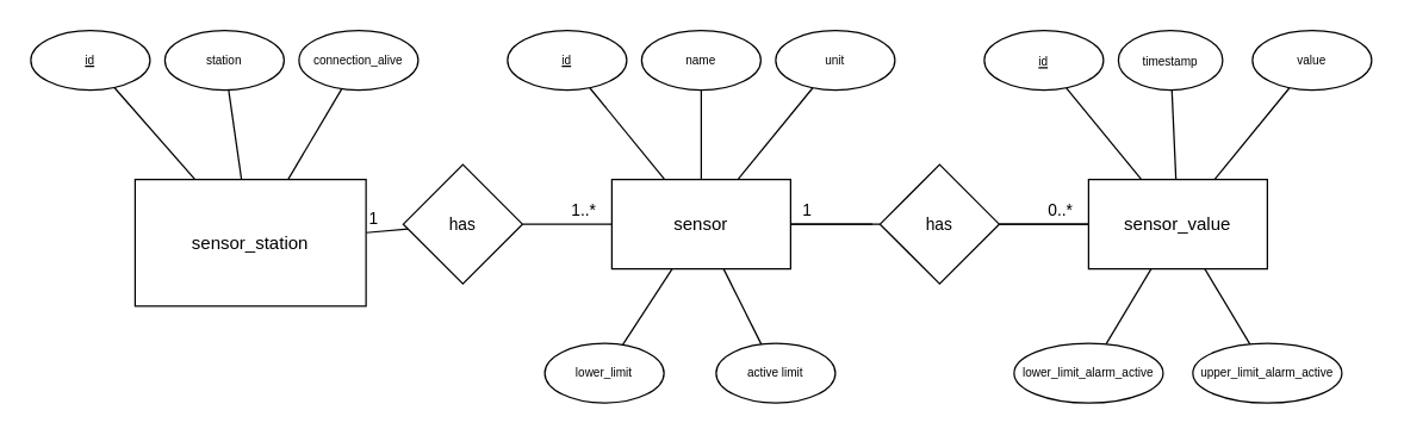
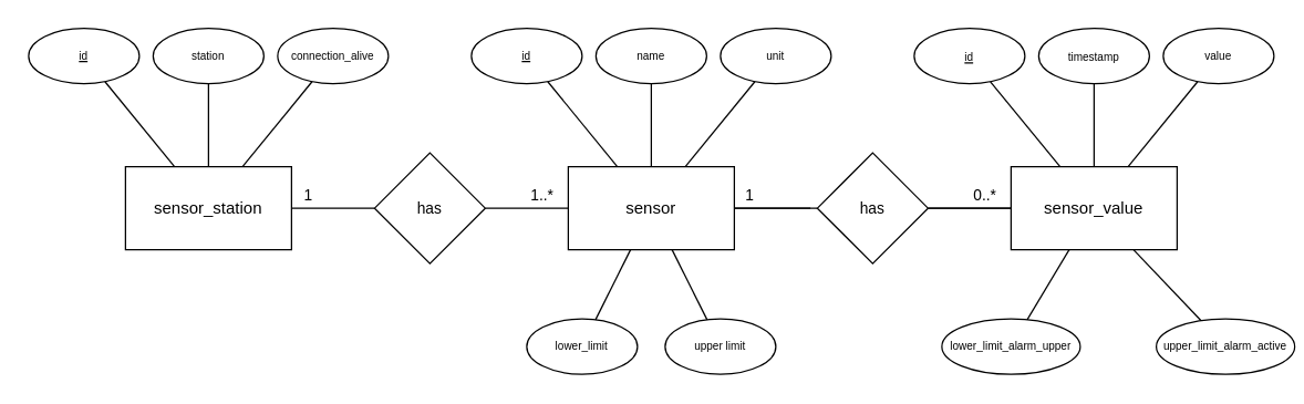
  <mxCell id="0" />
  <mxCell id="1" parent="0" />
  <mxCell id="2" style="rounded=0;orthogonalLoop=1;jettySize=auto;html=1;endArrow=none;endFill=0;" edge="1" parent="1" source="7" target="8"><mxGeometry relative="1" as="geometry" /></mxCell>
  <mxCell id="3" style="edgeStyle=none;shape=connector;rounded=0;orthogonalLoop=1;jettySize=auto;html=1;labelBackgroundColor=default;strokeColor=default;fontFamily=Helvetica;fontSize=11;fontColor=default;endArrow=none;endFill=0;" edge="1" parent="1" source="7" target="17"><mxGeometry relative="1" as="geometry" /></mxCell>
  <mxCell id="4" style="edgeStyle=none;shape=connector;rounded=0;orthogonalLoop=1;jettySize=auto;html=1;labelBackgroundColor=default;strokeColor=default;fontFamily=Helvetica;fontSize=11;fontColor=default;endArrow=none;endFill=0;" edge="1" parent="1" source="7" target="21"><mxGeometry relative="1" as="geometry" /></mxCell>
  <mxCell id="5" value="1" style="edgeLabel;html=1;align=center;verticalAlign=middle;resizable=0;points=[];fontSize=11;fontFamily=Helvetica;fontColor=default;" vertex="1" connectable="0" parent="4"><mxGeometry x="-0.633" relative="1" as="geometry"><mxPoint y="-10" as="offset" /></mxGeometry></mxCell>
  <mxCell id="6" style="edgeStyle=none;shape=connector;rounded=0;orthogonalLoop=1;jettySize=auto;html=1;labelBackgroundColor=default;strokeColor=default;fontFamily=Helvetica;fontSize=11;fontColor=default;endArrow=none;endFill=0;" edge="1" parent="1" source="7" target="37"><mxGeometry relative="1" as="geometry" /></mxCell>
- <mxCell id="7" value="sensor_station" style="rounded=0;whiteSpace=wrap;html=1;" vertex="1" parent="1"><mxGeometry x="90" y="120" width="155" height="85" as="geometry" /></mxCell>
+ <mxCell id="7" value="sensor_station" style="rounded=0;whiteSpace=wrap;html=1;" vertex="1" parent="1"><mxGeometry x="90" y="120" width="120" height="60" as="geometry" /></mxCell>
  <mxCell id="8" value="&lt;u&gt;id&lt;/u&gt;" style="ellipse;whiteSpace=wrap;html=1;fontSize=8;" vertex="1" parent="1"><mxGeometry x="20" y="20" width="80" height="40" as="geometry" /></mxCell>
  <mxCell id="9" style="shape=connector;rounded=0;orthogonalLoop=1;jettySize=auto;html=1;labelBackgroundColor=default;strokeColor=default;fontFamily=Helvetica;fontSize=11;fontColor=default;endArrow=none;endFill=0;" edge="1" parent="1" source="14" target="15"><mxGeometry relative="1" as="geometry"><mxPoint x="428.838" y="59.506" as="targetPoint" /></mxGeometry></mxCell>
  <mxCell id="10" style="shape=connector;rounded=0;orthogonalLoop=1;jettySize=auto;html=1;labelBackgroundColor=default;strokeColor=default;fontFamily=Helvetica;fontSize=11;fontColor=default;endArrow=none;endFill=0;" edge="1" parent="1" source="14" target="16"><mxGeometry relative="1" as="geometry" /></mxCell>
  <mxCell id="11" style="edgeStyle=none;shape=connector;rounded=0;orthogonalLoop=1;jettySize=auto;html=1;labelBackgroundColor=default;strokeColor=default;fontFamily=Helvetica;fontSize=11;fontColor=default;endArrow=none;endFill=0;entryX=0;entryY=0.5;entryDx=0;entryDy=0;" edge="1" parent="1" source="14"><mxGeometry relative="1" as="geometry"><mxPoint x="585" y="150" as="targetPoint" /></mxGeometry></mxCell>
  <mxCell id="12" value="1" style="edgeLabel;html=1;align=center;verticalAlign=middle;resizable=0;points=[];fontSize=11;fontFamily=Helvetica;fontColor=default;" vertex="1" connectable="0" parent="11"><mxGeometry x="-0.652" relative="1" as="geometry"><mxPoint y="-10" as="offset" /></mxGeometry></mxCell>
  <mxCell id="13" style="edgeStyle=none;shape=connector;rounded=0;orthogonalLoop=1;jettySize=auto;html=1;labelBackgroundColor=default;strokeColor=default;fontFamily=Helvetica;fontSize=11;fontColor=default;endArrow=none;endFill=0;" edge="1" parent="1" source="14" target="38"><mxGeometry relative="1" as="geometry" /></mxCell>
  <mxCell id="14" value="sensor" style="rounded=0;whiteSpace=wrap;html=1;" vertex="1" parent="1"><mxGeometry x="410" y="120" width="120" height="60" as="geometry" /></mxCell>
  <mxCell id="15" value="name" style="ellipse;whiteSpace=wrap;html=1;fontSize=8;" vertex="1" parent="1"><mxGeometry x="430" y="20" width="80" height="40" as="geometry" /></mxCell>
  <mxCell id="16" value="unit" style="ellipse;whiteSpace=wrap;html=1;fontSize=8;" vertex="1" parent="1"><mxGeometry x="520" y="20" width="80" height="40" as="geometry" /></mxCell>
  <mxCell id="17" value="connection_alive" style="ellipse;whiteSpace=wrap;html=1;fontSize=8;" vertex="1" parent="1"><mxGeometry x="200" y="20" width="80" height="40" as="geometry" /></mxCell>
  <mxCell id="18" style="edgeStyle=none;shape=connector;rounded=0;orthogonalLoop=1;jettySize=auto;html=1;labelBackgroundColor=default;strokeColor=default;fontFamily=Helvetica;fontSize=11;fontColor=default;endArrow=none;endFill=0;" edge="1" parent="1" source="39" target="27"><mxGeometry relative="1" as="geometry"><mxPoint x="776.354" y="120" as="sourcePoint" /><mxPoint x="748.838" y="59.506" as="targetPoint" /></mxGeometry></mxCell>
  <mxCell id="19" style="edgeStyle=none;shape=connector;rounded=0;orthogonalLoop=1;jettySize=auto;html=1;labelBackgroundColor=default;strokeColor=default;fontFamily=Helvetica;fontSize=11;fontColor=default;endArrow=none;endFill=0;" edge="1" parent="1" source="21" target="14"><mxGeometry relative="1" as="geometry" /></mxCell>
  <mxCell id="20" value="1..*" style="edgeLabel;html=1;align=center;verticalAlign=middle;resizable=0;points=[];fontSize=11;fontFamily=Helvetica;fontColor=default;" vertex="1" connectable="0" parent="19"><mxGeometry x="0.681" y="-1" relative="1" as="geometry"><mxPoint x="-10" y="-11" as="offset" /></mxGeometry></mxCell>
  <mxCell id="21" value="has" style="rhombus;whiteSpace=wrap;html=1;fontFamily=Helvetica;fontSize=11;fontColor=default;" vertex="1" parent="1"><mxGeometry x="270" y="110" width="80" height="80" as="geometry" /></mxCell>
  <mxCell id="22" style="edgeStyle=none;shape=connector;rounded=0;orthogonalLoop=1;jettySize=auto;html=1;labelBackgroundColor=default;strokeColor=default;fontFamily=Helvetica;fontSize=11;fontColor=default;endArrow=none;endFill=0;entryX=0;entryY=0.5;entryDx=0;entryDy=0;" edge="1" parent="1"><mxGeometry relative="1" as="geometry"><mxPoint x="670" y="150" as="sourcePoint" /><mxPoint x="730" y="150" as="targetPoint" /></mxGeometry></mxCell>
  <mxCell id="23" value="0..*" style="edgeLabel;html=1;align=center;verticalAlign=middle;resizable=0;points=[];fontSize=11;fontFamily=Helvetica;fontColor=default;" vertex="1" connectable="0" parent="22"><mxGeometry x="0.605" y="2" relative="1" as="geometry"><mxPoint x="-8" y="-8" as="offset" /></mxGeometry></mxCell>
  <mxCell id="24" value="" style="edgeStyle=none;shape=connector;rounded=0;orthogonalLoop=1;jettySize=auto;html=1;labelBackgroundColor=default;strokeColor=default;fontFamily=Helvetica;fontSize=11;fontColor=default;endArrow=none;endFill=0;" edge="1" parent="1" source="40" target="14"><mxGeometry relative="1" as="geometry"><mxPoint x="590" y="150" as="sourcePoint" /></mxGeometry></mxCell>
  <mxCell id="25" value="" style="edgeStyle=none;shape=connector;rounded=0;orthogonalLoop=1;jettySize=auto;html=1;labelBackgroundColor=default;strokeColor=default;fontFamily=Helvetica;fontSize=11;fontColor=default;endArrow=none;endFill=0;" edge="1" parent="1" target="40"><mxGeometry relative="1" as="geometry"><mxPoint x="730" y="150" as="sourcePoint" /><mxPoint x="670" y="150" as="targetPoint" /></mxGeometry></mxCell>
  <mxCell id="26" style="edgeStyle=none;shape=connector;rounded=0;orthogonalLoop=1;jettySize=auto;html=1;labelBackgroundColor=default;strokeColor=default;fontFamily=Helvetica;fontSize=11;fontColor=default;endArrow=none;endFill=0;" edge="1" parent="1" source="39" target="28"><mxGeometry relative="1" as="geometry"><mxPoint x="803.646" y="120" as="sourcePoint" /></mxGeometry></mxCell>
- <mxCell id="27" value="&lt;font style=&quot;font-size: 8px;&quot;&gt;timestamp&lt;/font&gt;" style="ellipse;whiteSpace=wrap;html=1;align=center;fontFamily=Helvetica;fontSize=11;fontColor=default;" vertex="1" parent="1"><mxGeometry x="750" y="20" width="70" height="40" as="geometry" /></mxCell>
+ <mxCell id="27" value="&lt;font style=&quot;font-size: 8px;&quot;&gt;timestamp&lt;/font&gt;" style="ellipse;whiteSpace=wrap;html=1;align=center;fontFamily=Helvetica;fontSize=11;fontColor=default;" vertex="1" parent="1"><mxGeometry x="750" y="20" width="80" height="40" as="geometry" /></mxCell>
  <mxCell id="28" value="value" style="ellipse;whiteSpace=wrap;html=1;fontSize=8;" vertex="1" parent="1"><mxGeometry x="840" y="20" width="80" height="40" as="geometry" /></mxCell>
  <mxCell id="29" style="edgeStyle=none;shape=connector;rounded=0;orthogonalLoop=1;jettySize=auto;html=1;labelBackgroundColor=default;strokeColor=default;fontFamily=Helvetica;fontSize=11;fontColor=default;endArrow=none;endFill=0;" edge="1" parent="1" source="30" target="39"><mxGeometry relative="1" as="geometry"><mxPoint x="772" y="180" as="targetPoint" /></mxGeometry></mxCell>
- <mxCell id="30" value="lower_limit_alarm_active" style="ellipse;whiteSpace=wrap;html=1;fontSize=8;" vertex="1" parent="1"><mxGeometry x="680" y="230" width="100" height="40" as="geometry" /></mxCell>
+ <mxCell id="30" value="lower_limit_alarm_upper" style="ellipse;whiteSpace=wrap;html=1;fontSize=8;" vertex="1" parent="1"><mxGeometry x="680" y="230" width="100" height="40" as="geometry" /></mxCell>
  <mxCell id="31" style="edgeStyle=none;shape=connector;rounded=0;orthogonalLoop=1;jettySize=auto;html=1;labelBackgroundColor=default;strokeColor=default;fontFamily=Helvetica;fontSize=11;fontColor=default;endArrow=none;endFill=0;" edge="1" parent="1" source="32" target="39"><mxGeometry relative="1" as="geometry"><mxPoint x="808" y="180" as="targetPoint" /></mxGeometry></mxCell>
- <mxCell id="32" value="upper_limit_alarm_active" style="ellipse;whiteSpace=wrap;html=1;fontSize=8;" vertex="1" parent="1"><mxGeometry x="800" y="230" width="100" height="40" as="geometry" /></mxCell>
+ <mxCell id="32" value="upper_limit_alarm_active" style="ellipse;whiteSpace=wrap;html=1;fontSize=8;" vertex="1" parent="1"><mxGeometry x="835" y="230" width="100" height="40" as="geometry" /></mxCell>
  <mxCell id="33" style="edgeStyle=none;shape=connector;rounded=0;orthogonalLoop=1;jettySize=auto;html=1;labelBackgroundColor=default;strokeColor=default;fontFamily=Helvetica;fontSize=11;fontColor=default;endArrow=none;endFill=0;" edge="1" parent="1" source="34" target="14"><mxGeometry relative="1" as="geometry" /></mxCell>
- <mxCell id="34" value="lower_limit" style="ellipse;whiteSpace=wrap;html=1;fontSize=8;" vertex="1" parent="1"><mxGeometry x="365" y="230" width="80" height="40" as="geometry" /></mxCell>
+ <mxCell id="34" value="lower_limit" style="ellipse;whiteSpace=wrap;html=1;fontSize=8;" vertex="1" parent="1"><mxGeometry x="380" y="230" width="80" height="40" as="geometry" /></mxCell>
  <mxCell id="35" style="edgeStyle=none;shape=connector;rounded=0;orthogonalLoop=1;jettySize=auto;html=1;labelBackgroundColor=default;strokeColor=default;fontFamily=Helvetica;fontSize=11;fontColor=default;endArrow=none;endFill=0;" edge="1" parent="1" source="36" target="14"><mxGeometry relative="1" as="geometry" /></mxCell>
- <mxCell id="36" value="active limit" style="ellipse;whiteSpace=wrap;html=1;fontSize=8;" vertex="1" parent="1"><mxGeometry x="480" y="230" width="80" height="40" as="geometry" /></mxCell>
+ <mxCell id="36" value="upper limit" style="ellipse;whiteSpace=wrap;html=1;fontSize=8;" vertex="1" parent="1"><mxGeometry x="480" y="230" width="80" height="40" as="geometry" /></mxCell>
  <mxCell id="37" value="station" style="ellipse;whiteSpace=wrap;html=1;fontSize=8;" vertex="1" parent="1"><mxGeometry x="110" y="20" width="80" height="40" as="geometry" /></mxCell>
  <mxCell id="38" value="&lt;u&gt;id&lt;/u&gt;" style="ellipse;whiteSpace=wrap;html=1;fontSize=8;" vertex="1" parent="1"><mxGeometry x="340" y="20" width="80" height="40" as="geometry" /></mxCell>
  <mxCell id="39" value="sensor_value" style="rounded=0;whiteSpace=wrap;html=1;" vertex="1" parent="1"><mxGeometry x="730" y="120" width="120" height="60" as="geometry" /></mxCell>
  <mxCell id="40" value="has" style="rhombus;whiteSpace=wrap;html=1;fontFamily=Helvetica;fontSize=11;fontColor=default;" vertex="1" parent="1"><mxGeometry x="590" y="110" width="80" height="80" as="geometry" /></mxCell>
  <mxCell id="41" style="edgeStyle=none;shape=connector;rounded=0;orthogonalLoop=1;jettySize=auto;html=1;labelBackgroundColor=default;strokeColor=default;fontFamily=Helvetica;fontSize=11;fontColor=default;endArrow=none;endFill=0;" edge="1" parent="1" source="42" target="39"><mxGeometry relative="1" as="geometry" /></mxCell>
  <mxCell id="42" value="&lt;font size=&quot;1&quot;&gt;&lt;u style=&quot;font-size: 8px;&quot;&gt;id&lt;/u&gt;&lt;/font&gt;" style="ellipse;whiteSpace=wrap;html=1;align=center;fontFamily=Helvetica;fontSize=11;fontColor=default;" vertex="1" parent="1"><mxGeometry x="660" y="20" width="80" height="40" as="geometry" /></mxCell>
